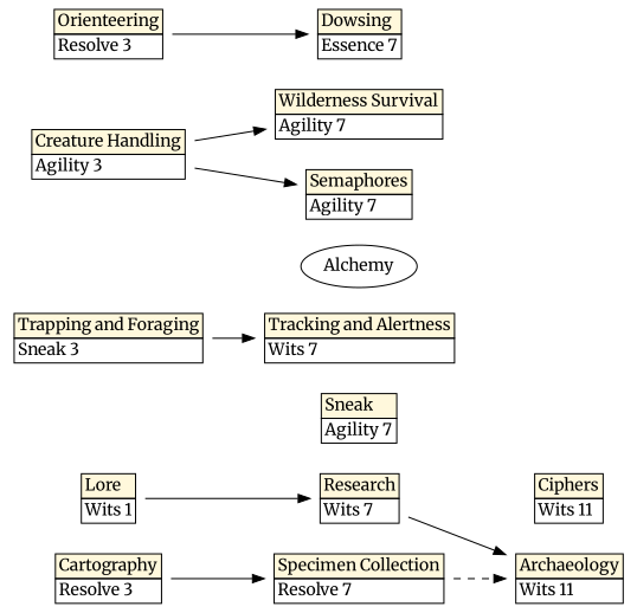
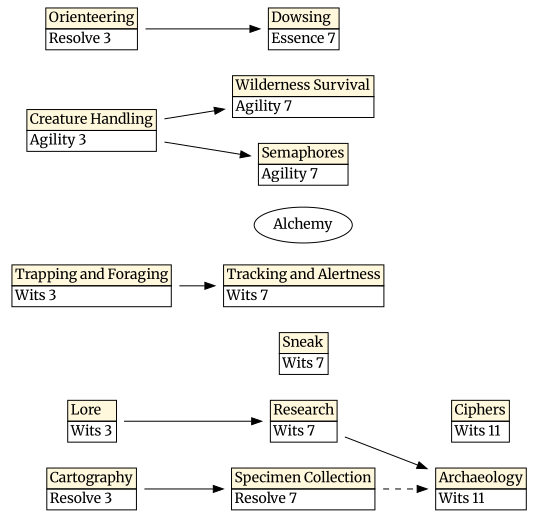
  strict digraph {
    fontname=Merriweather
    rankdir=LR
    splines=line
    node [fontname=Merriweather shape=plaintext]
    edge [fontname=Merriweather]
-   n1 [label=< <TABLE BORDER="0" CELLBORDER="1" CELLSPACING="0">   <TR><TD ALIGN="LEFT" bgcolor="cornsilk">Sneak</TD></TR>   <TR> <TD ALIGN="LEFT">Agility 7</TD></TR> </TABLE>>]
+   n1 [label=< <TABLE BORDER="0" CELLBORDER="1" CELLSPACING="0">   <TR><TD ALIGN="LEFT" bgcolor="cornsilk">Sneak</TD></TR>   <TR> <TD ALIGN="LEFT">Wits 7</TD></TR> </TABLE>>]
    n2 [label=< <TABLE BORDER="0" CELLBORDER="1" CELLSPACING="0">   <TR><TD ALIGN="LEFT" bgcolor="cornsilk">Tracking and Alertness</TD></TR>   <TR> <TD ALIGN="LEFT">Wits 7</TD></TR> </TABLE>>]
    Alchemy [shape=""]
    n4 [label=< <TABLE BORDER="0" CELLBORDER="1" CELLSPACING="0">   <TR><TD ALIGN="LEFT" bgcolor="cornsilk">Ciphers</TD></TR>   <TR> <TD ALIGN="LEFT">Wits 11</TD></TR> </TABLE>>]
    n5 [label=< <TABLE BORDER="0" CELLBORDER="1" CELLSPACING="0">   <TR><TD ALIGN="LEFT" bgcolor="cornsilk">Cartography</TD></TR>   <TR> <TD ALIGN="LEFT">Resolve 3</TD></TR> </TABLE>>]
    n6 [label=< <TABLE BORDER="0" CELLBORDER="1" CELLSPACING="0">   <TR><TD ALIGN="LEFT" bgcolor="cornsilk">Specimen Collection</TD></TR>   <TR> <TD ALIGN="LEFT">Resolve 7</TD></TR> </TABLE>>]
    n7 [label=< <TABLE BORDER="0" CELLBORDER="1" CELLSPACING="0">   <TR><TD ALIGN="LEFT" bgcolor="cornsilk">Archaeology</TD></TR>   <TR> <TD ALIGN="LEFT">Wits 11</TD></TR> </TABLE>>]
-   n8 [label=< <TABLE BORDER="0" CELLBORDER="1" CELLSPACING="0">   <TR><TD ALIGN="LEFT" bgcolor="cornsilk">Lore</TD></TR>   <TR> <TD ALIGN="LEFT">Wits 1</TD></TR> </TABLE>>]
+   n8 [label=< <TABLE BORDER="0" CELLBORDER="1" CELLSPACING="0">   <TR><TD ALIGN="LEFT" bgcolor="cornsilk">Lore</TD></TR>   <TR> <TD ALIGN="LEFT">Wits 3</TD></TR> </TABLE>>]
    n9 [label=< <TABLE BORDER="0" CELLBORDER="1" CELLSPACING="0">   <TR><TD ALIGN="LEFT" bgcolor="cornsilk">Research</TD></TR>   <TR> <TD ALIGN="LEFT">Wits 7</TD></TR> </TABLE>>]
    n10 [label=< <TABLE BORDER="0" CELLBORDER="1" CELLSPACING="0">   <TR><TD ALIGN="LEFT" bgcolor="cornsilk">Creature Handling</TD></TR>   <TR> <TD ALIGN="LEFT">Agility 3</TD></TR> </TABLE>>]
    n11 [label=< <TABLE BORDER="0" CELLBORDER="1" CELLSPACING="0">   <TR><TD ALIGN="LEFT" bgcolor="cornsilk">Wilderness Survival</TD></TR>   <TR><TD ALIGN="LEFT">Agility 7</TD></TR> </TABLE>>]
    n12 [label=< <TABLE BORDER="0" CELLBORDER="1" CELLSPACING="0">   <TR><TD ALIGN="LEFT" bgcolor="cornsilk">Semaphores</TD></TR>   <TR> <TD ALIGN="LEFT">Agility 7</TD></TR> </TABLE>>]
    n13 [label=< <TABLE BORDER="0" CELLBORDER="1" CELLSPACING="0">   <TR><TD ALIGN="LEFT" bgcolor="cornsilk">Orienteering</TD></TR>   <TR> <TD ALIGN="LEFT">Resolve 3</TD></TR> </TABLE>>]
    n14 [label=< <TABLE BORDER="0" CELLBORDER="1" CELLSPACING="0">   <TR><TD ALIGN="LEFT" bgcolor="cornsilk">Dowsing</TD></TR>   <TR> <TD ALIGN="LEFT">Essence 7</TD></TR> </TABLE>>]
-   n15 [label=< <TABLE BORDER="0" CELLBORDER="1" CELLSPACING="0">   <TR><TD ALIGN="LEFT" bgcolor="cornsilk">Trapping and Foraging</TD></TR>   <TR> <TD ALIGN="LEFT">Sneak 3</TD></TR> </TABLE>>]
+   n15 [label=< <TABLE BORDER="0" CELLBORDER="1" CELLSPACING="0">   <TR><TD ALIGN="LEFT" bgcolor="cornsilk">Trapping and Foraging</TD></TR>   <TR> <TD ALIGN="LEFT">Wits 3</TD></TR> </TABLE>>]
    subgraph sub_1 {
      rank=same
      n1
      n2
      Alchemy
    }
    n1 -> n4 [style=invis]
    n5 -> n6
    n6 -> n7 [style=dashed]
    n8 -> n9
    n9 -> n4 [style=invis]
    n9 -> n7 [style=solid]
    n10 -> n11
    n10 -> n12
    n13 -> n14
    n15 -> n2
  }
